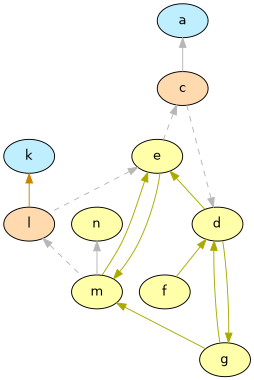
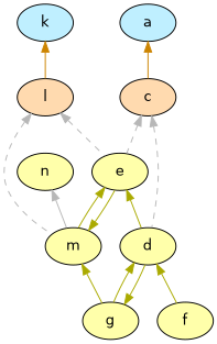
  digraph {
    node [fillcolor="#FFFFAA" fontcolor="#000000" fontname=Helvetica fontsize=14 shape=oval style=filled]
    edge [color="#AAAA00" dir=back style=solid]
    c [fillcolor="#ffdaaf"]
    d
    e
    f
    g
    m
    l [fillcolor="#ffdaaf"]
    a [fillcolor="#bfefff"]
    k [fillcolor="#bfefff"]
    n
-   d -> c [color="#b7b7b7" style=dashed]
+   c -> d [color="#b7b7b7" style=dashed]
    c -> e [color="#b7b7b7" style=dashed]
    d -> f
    d -> g
    e -> d
    e -> m
    g -> d
    m -> e
    m -> g
-   e -> l [color="#b7b7b7" style=dashed]
+   l -> e [color="#b7b7b7" style=dashed]
    l -> m [color="#b7b7b7" style=dashed]
-   a -> c [color="#b7b7b7"]
+   a -> c [color="#cc8400"]
    k -> l [color="#cc8400"]
    n -> m [color="#b7b7b7"]
  }
